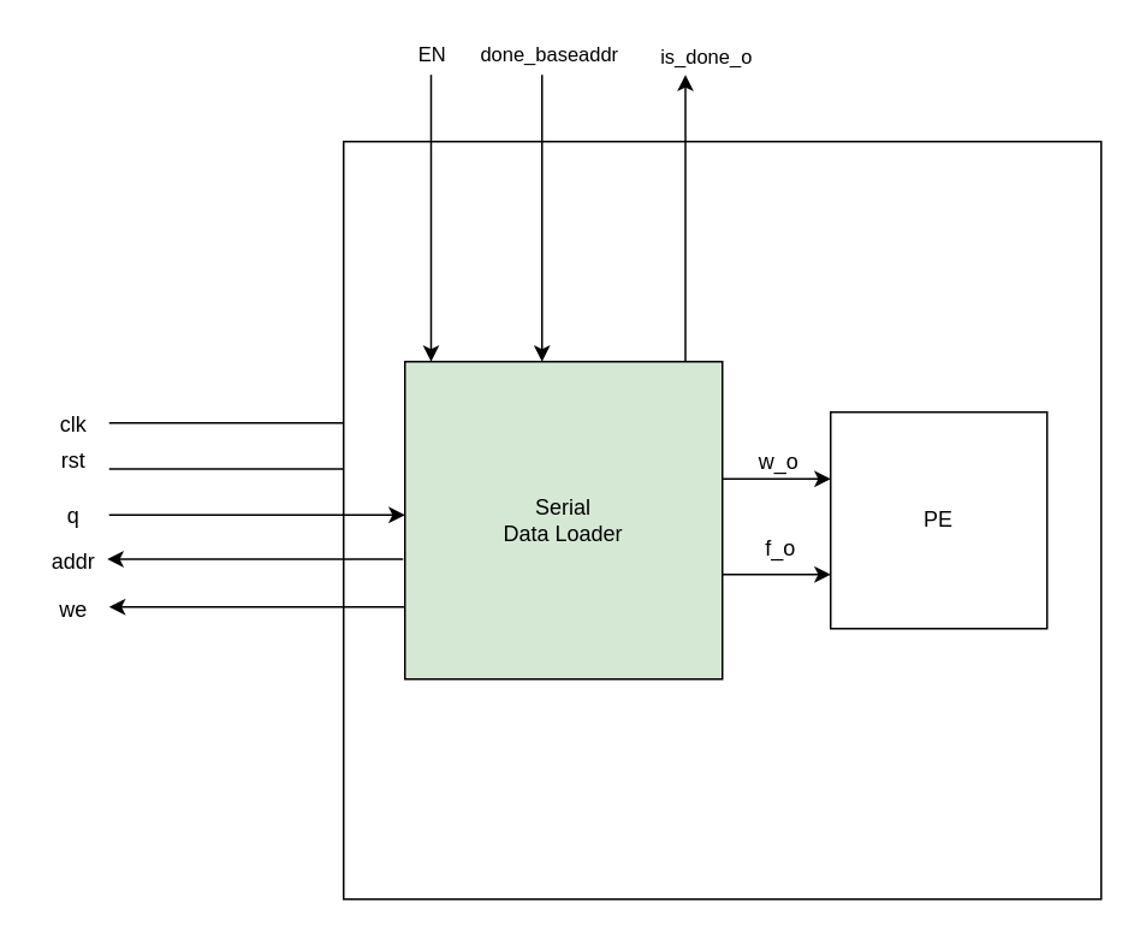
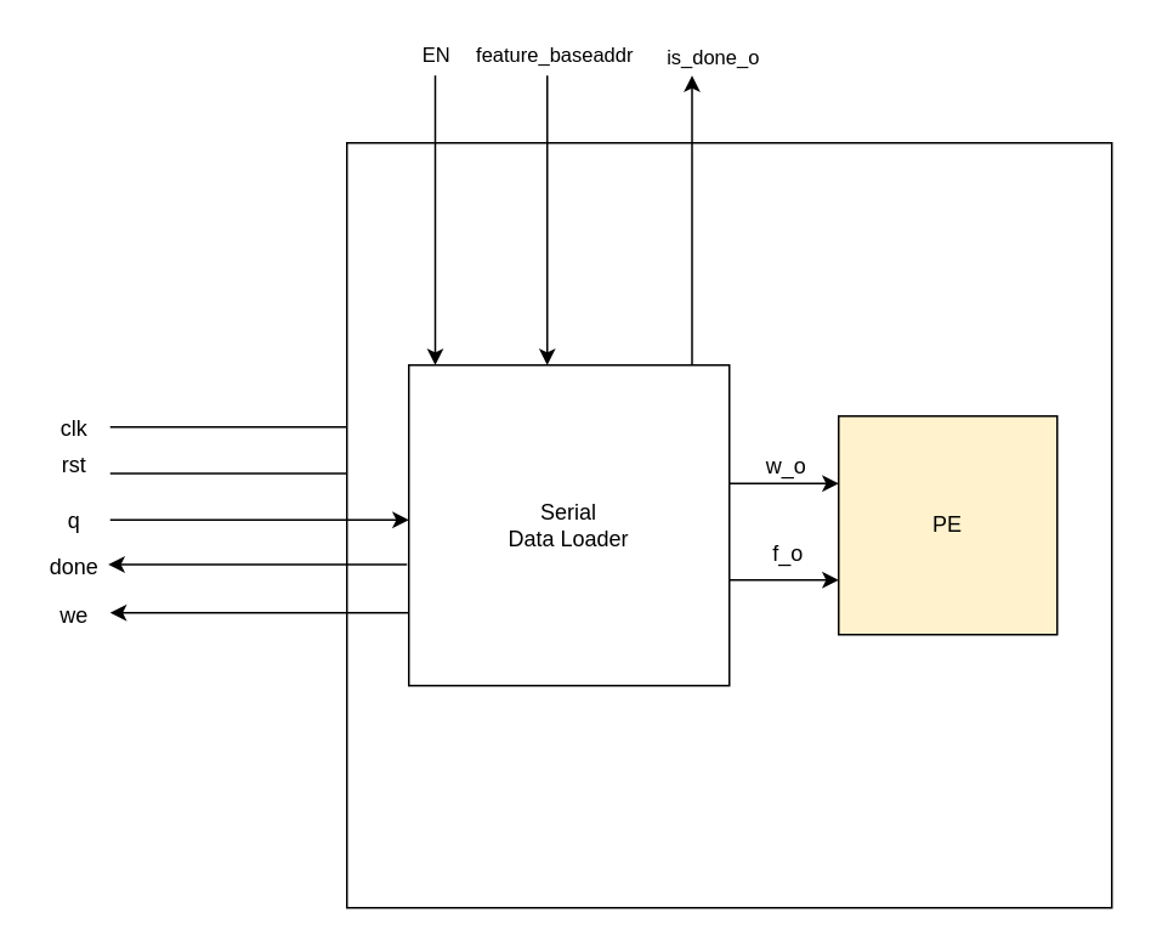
  <mxCell id="0" />
  <mxCell id="1" parent="0" />
  <mxCell id="2" value="" style="endArrow=classic;html=1;rounded=0;fontSize=12;entryX=0;entryY=0.825;entryDx=0;entryDy=0;entryPerimeter=0;" edge="1" parent="1"><mxGeometry width="50" height="50" relative="1" as="geometry"><mxPoint x="60" y="259.5" as="sourcePoint" /><mxPoint x="224" y="259.5" as="targetPoint" /></mxGeometry></mxCell>
  <mxCell id="3" value="" style="endArrow=classic;html=1;rounded=0;fontSize=12;entryX=0;entryY=0.825;entryDx=0;entryDy=0;entryPerimeter=0;" edge="1" parent="1"><mxGeometry width="50" height="50" relative="1" as="geometry"><mxPoint x="60" y="234" as="sourcePoint" /><mxPoint x="224" y="234" as="targetPoint" /></mxGeometry></mxCell>
  <mxCell id="4" value="" style="whiteSpace=wrap;html=1;aspect=fixed;" vertex="1" parent="1"><mxGeometry x="190" y="78" width="420" height="420" as="geometry" /></mxCell>
- <mxCell id="5" value="PE" style="whiteSpace=wrap;html=1;aspect=fixed;" vertex="1" parent="1"><mxGeometry x="460" y="228" width="120" height="120" as="geometry" /></mxCell>
- <mxCell id="6" value="Serial&lt;br&gt;Data Loader" style="whiteSpace=wrap;html=1;aspect=fixed;fillColor=#d5e8d4;" vertex="1" parent="1"><mxGeometry x="224" y="200" width="176" height="176" as="geometry" /></mxCell>
+ <mxCell id="5" value="PE" style="whiteSpace=wrap;html=1;aspect=fixed;fillColor=#fff2cc;" vertex="1" parent="1"><mxGeometry x="460" y="228" width="120" height="120" as="geometry" /></mxCell>
+ <mxCell id="6" value="Serial&lt;br&gt;Data Loader" style="whiteSpace=wrap;html=1;aspect=fixed;" vertex="1" parent="1"><mxGeometry x="224" y="200" width="176" height="176" as="geometry" /></mxCell>
  <mxCell id="7" value="" style="endArrow=classic;html=1;rounded=0;fontSize=12;entryX=0.35;entryY=-0.006;entryDx=0;entryDy=0;entryPerimeter=0;" edge="1" parent="1"><mxGeometry width="50" height="50" relative="1" as="geometry"><mxPoint x="238.5" y="40.96" as="sourcePoint" /><mxPoint x="238.5" y="200" as="targetPoint" /></mxGeometry></mxCell>
  <mxCell id="8" value="" style="endArrow=classic;html=1;rounded=0;fontSize=12;entryX=0;entryY=0.825;entryDx=0;entryDy=0;entryPerimeter=0;" edge="1" parent="1"><mxGeometry width="50" height="50" relative="1" as="geometry"><mxPoint x="60" y="285" as="sourcePoint" /><mxPoint x="224" y="285" as="targetPoint" /></mxGeometry></mxCell>
  <mxCell id="9" value="" style="endArrow=classic;html=1;rounded=0;fontSize=12;entryX=0.35;entryY=-0.006;entryDx=0;entryDy=0;entryPerimeter=0;" edge="1" parent="1"><mxGeometry width="50" height="50" relative="1" as="geometry"><mxPoint x="300" y="40.96" as="sourcePoint" /><mxPoint x="300" y="200" as="targetPoint" /></mxGeometry></mxCell>
  <mxCell id="10" value="&lt;font style=&quot;font-size: 11px;&quot;&gt;EN&lt;/font&gt;" style="text;html=1;align=center;verticalAlign=middle;resizable=0;points=[];autosize=1;strokeColor=none;fillColor=none;fontSize=12;" vertex="1" parent="1"><mxGeometry x="224" y="20" width="30" height="20" as="geometry" /></mxCell>
- <mxCell id="11" value="&lt;font style=&quot;font-size: 11px;&quot;&gt;done_baseaddr&lt;/font&gt;" style="text;html=1;align=center;verticalAlign=middle;resizable=0;points=[];autosize=1;strokeColor=none;fillColor=none;fontSize=12;" vertex="1" parent="1"><mxGeometry x="254" y="20" width="100" height="20" as="geometry" /></mxCell>
+ <mxCell id="11" value="&lt;font style=&quot;font-size: 11px;&quot;&gt;feature_baseaddr&lt;/font&gt;" style="text;html=1;align=center;verticalAlign=middle;resizable=0;points=[];autosize=1;strokeColor=none;fillColor=none;fontSize=12;" vertex="1" parent="1"><mxGeometry x="254" y="20" width="100" height="20" as="geometry" /></mxCell>
  <mxCell id="12" value="clk" style="text;html=1;align=center;verticalAlign=middle;resizable=0;points=[];autosize=1;strokeColor=none;fillColor=none;fontSize=12;" vertex="1" parent="1"><mxGeometry x="25" y="225" width="30" height="20" as="geometry" /></mxCell>
  <mxCell id="13" value="rst" style="text;html=1;align=center;verticalAlign=middle;resizable=0;points=[];autosize=1;strokeColor=none;fillColor=none;fontSize=12;" vertex="1" parent="1"><mxGeometry x="25" y="245" width="30" height="20" as="geometry" /></mxCell>
  <mxCell id="14" value="q" style="text;html=1;align=center;verticalAlign=middle;resizable=0;points=[];autosize=1;strokeColor=none;fillColor=none;fontSize=12;" vertex="1" parent="1"><mxGeometry x="30" y="276" width="20" height="20" as="geometry" /></mxCell>
  <mxCell id="15" value="" style="endArrow=classic;html=1;rounded=0;fontSize=12;entryX=0;entryY=0.825;entryDx=0;entryDy=0;entryPerimeter=0;" edge="1" parent="1"><mxGeometry width="50" height="50" relative="1" as="geometry"><mxPoint x="223" y="309.5" as="sourcePoint" /><mxPoint x="59" y="309.5" as="targetPoint" /></mxGeometry></mxCell>
  <mxCell id="16" value="" style="endArrow=classic;html=1;rounded=0;fontSize=12;entryX=0;entryY=0.825;entryDx=0;entryDy=0;entryPerimeter=0;" edge="1" parent="1"><mxGeometry width="50" height="50" relative="1" as="geometry"><mxPoint x="224" y="336" as="sourcePoint" /><mxPoint x="60" y="336" as="targetPoint" /></mxGeometry></mxCell>
- <mxCell id="17" value="addr" style="text;html=1;align=center;verticalAlign=middle;resizable=0;points=[];autosize=1;strokeColor=none;fillColor=none;fontSize=12;" vertex="1" parent="1"><mxGeometry x="20" y="301" width="40" height="20" as="geometry" /></mxCell>
+ <mxCell id="17" value="done" style="text;html=1;align=center;verticalAlign=middle;resizable=0;points=[];autosize=1;strokeColor=none;fillColor=none;fontSize=12;" vertex="1" parent="1"><mxGeometry x="20" y="301" width="40" height="20" as="geometry" /></mxCell>
  <mxCell id="18" value="we" style="text;html=1;align=center;verticalAlign=middle;resizable=0;points=[];autosize=1;strokeColor=none;fillColor=none;fontSize=12;" vertex="1" parent="1"><mxGeometry x="25" y="328" width="30" height="20" as="geometry" /></mxCell>
  <mxCell id="19" value="" style="endArrow=classic;html=1;rounded=0;fontSize=12;entryX=0.35;entryY=-0.006;entryDx=0;entryDy=0;entryPerimeter=0;" edge="1" parent="1"><mxGeometry width="50" height="50" relative="1" as="geometry"><mxPoint x="379.5" y="200" as="sourcePoint" /><mxPoint x="379.5" y="40.96" as="targetPoint" /></mxGeometry></mxCell>
  <mxCell id="20" value="is_done_o" style="edgeLabel;html=1;align=center;verticalAlign=middle;resizable=0;points=[];fontSize=11;" vertex="1" connectable="0" parent="19"><mxGeometry x="0.698" y="2" relative="1" as="geometry"><mxPoint x="13" y="-35" as="offset" /></mxGeometry></mxCell>
  <mxCell id="21" value="" style="endArrow=classic;html=1;rounded=0;fontSize=11;entryX=0;entryY=0.75;entryDx=0;entryDy=0;" edge="1" parent="1" target="5"><mxGeometry width="50" height="50" relative="1" as="geometry"><mxPoint x="400" y="318" as="sourcePoint" /><mxPoint x="370" y="250" as="targetPoint" /></mxGeometry></mxCell>
  <mxCell id="22" value="" style="endArrow=classic;html=1;rounded=0;fontSize=11;entryX=0;entryY=0.75;entryDx=0;entryDy=0;" edge="1" parent="1"><mxGeometry width="50" height="50" relative="1" as="geometry"><mxPoint x="400" y="265" as="sourcePoint" /><mxPoint x="460" y="265" as="targetPoint" /></mxGeometry></mxCell>
  <mxCell id="23" value="w_o" style="edgeLabel;html=1;align=center;verticalAlign=middle;resizable=0;points=[];fontSize=12;" vertex="1" connectable="0" parent="22"><mxGeometry x="0.333" y="1" relative="1" as="geometry"><mxPoint x="-10" y="-9" as="offset" /></mxGeometry></mxCell>
  <mxCell id="24" value="&lt;font style=&quot;font-size: 12px;&quot;&gt;f_o&lt;/font&gt;" style="edgeLabel;html=1;align=center;verticalAlign=middle;resizable=0;points=[];fontSize=11;" vertex="1" connectable="0" parent="1"><mxGeometry x="450" y="311" as="geometry"><mxPoint x="-19" y="-8" as="offset" /></mxGeometry></mxCell>
